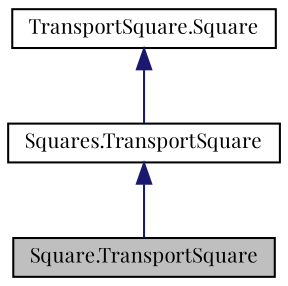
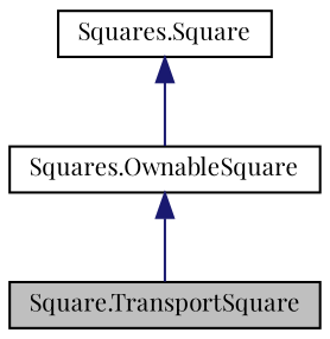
  digraph {
    fontname="Playfair Display"
    node [color=black fillcolor=white fontname="Playfair Display" fontsize=10 shape=record style=filled]
    edge [color=midnightblue dir=back fontname="Playfair Display" fontsize=10 labelfontname=Helvetica labelfontsize=10 style=solid]
    n1 [fillcolor=grey75 fontcolor=black height=0.2 label="Square.TransportSquare" width=0.4]
-   n2 [height=0.2 label="Squares.TransportSquare" width=0.4]
-   n3 [height=0.2 label="TransportSquare.Square" width=0.4]
+   n2 [height=0.2 label="Squares.OwnableSquare" width=0.4]
+   n3 [height=0.2 label="Squares.Square" width=0.4]
    n2 -> n1
    n3 -> n2
  }
